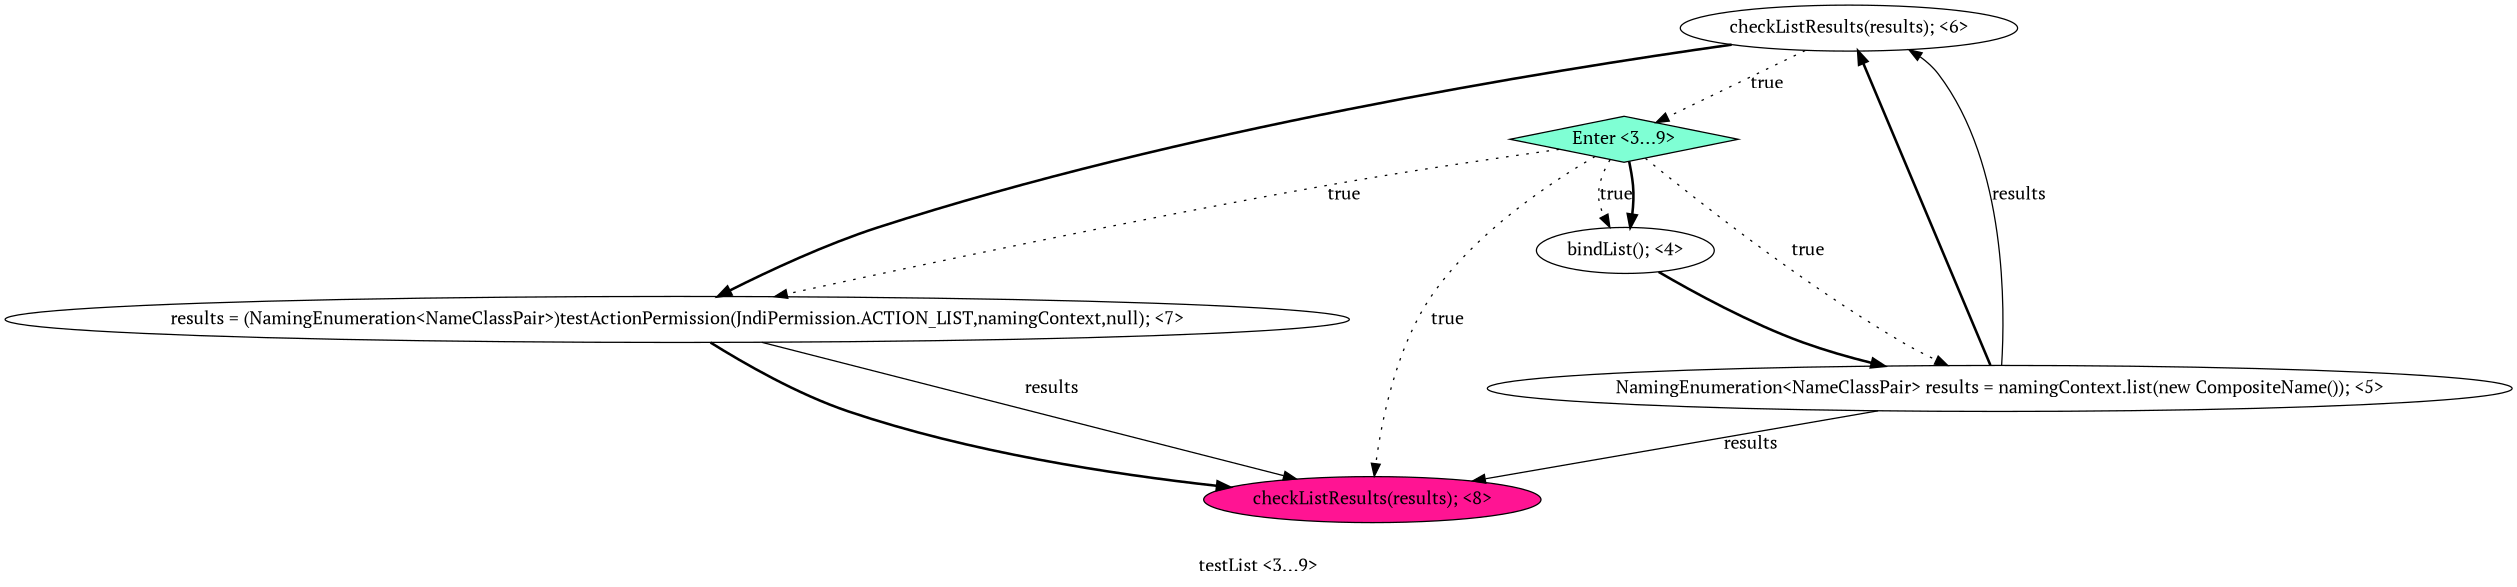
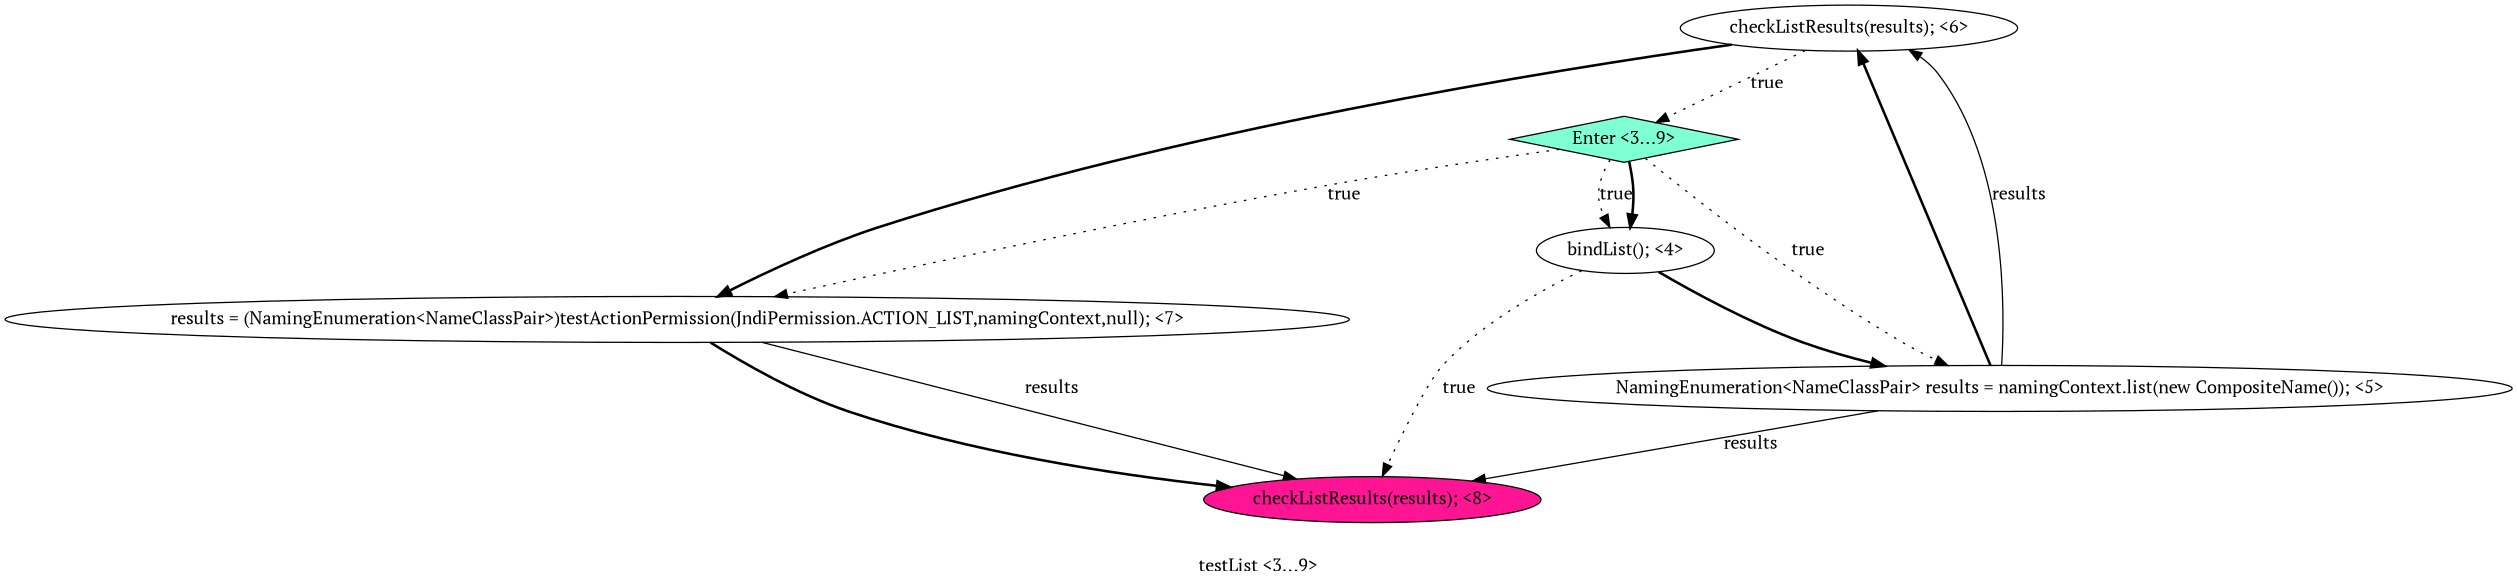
  digraph {
    fontname="PT Serif"
    label="testList <3...9>"
    node [fillcolor=white fontname="PT Serif" shape=ellipse style=filled]
    edge [fontname="PT Serif" style=bold]
    n1 [label="checkListResults(results); <6>"]
    n2 [label="results = (NamingEnumeration<NameClassPair>)testActionPermission(JndiPermission.ACTION_LIST,namingContext,null); <7>"]
    n3 [fillcolor=aquamarine label="Enter <3...9>" shape=diamond]
    n4 [fillcolor=deeppink label="checkListResults(results); <8>"]
    n5 [label="NamingEnumeration<NameClassPair> results = namingContext.list(new CompositeName()); <5>"]
    n6 [label="bindList(); <4>"]
    n1 -> n2
    n1 -> n3 [label=true style=dotted]
    n2 -> n4 [label=results style=solid]
    n2 -> n4
    n3 -> n2 [label=true style=dotted]
-   n3 -> n4 [label=true style=dotted]
+   n6 -> n4 [label=true style=dotted]
    n3 -> n5 [label=true style=dotted]
    n3 -> n6 [label=true style=dotted]
    n3 -> n6
    n5 -> n1 [label=results style=solid]
    n5 -> n1
    n5 -> n4 [label=results style=solid]
    n6 -> n5
  }
